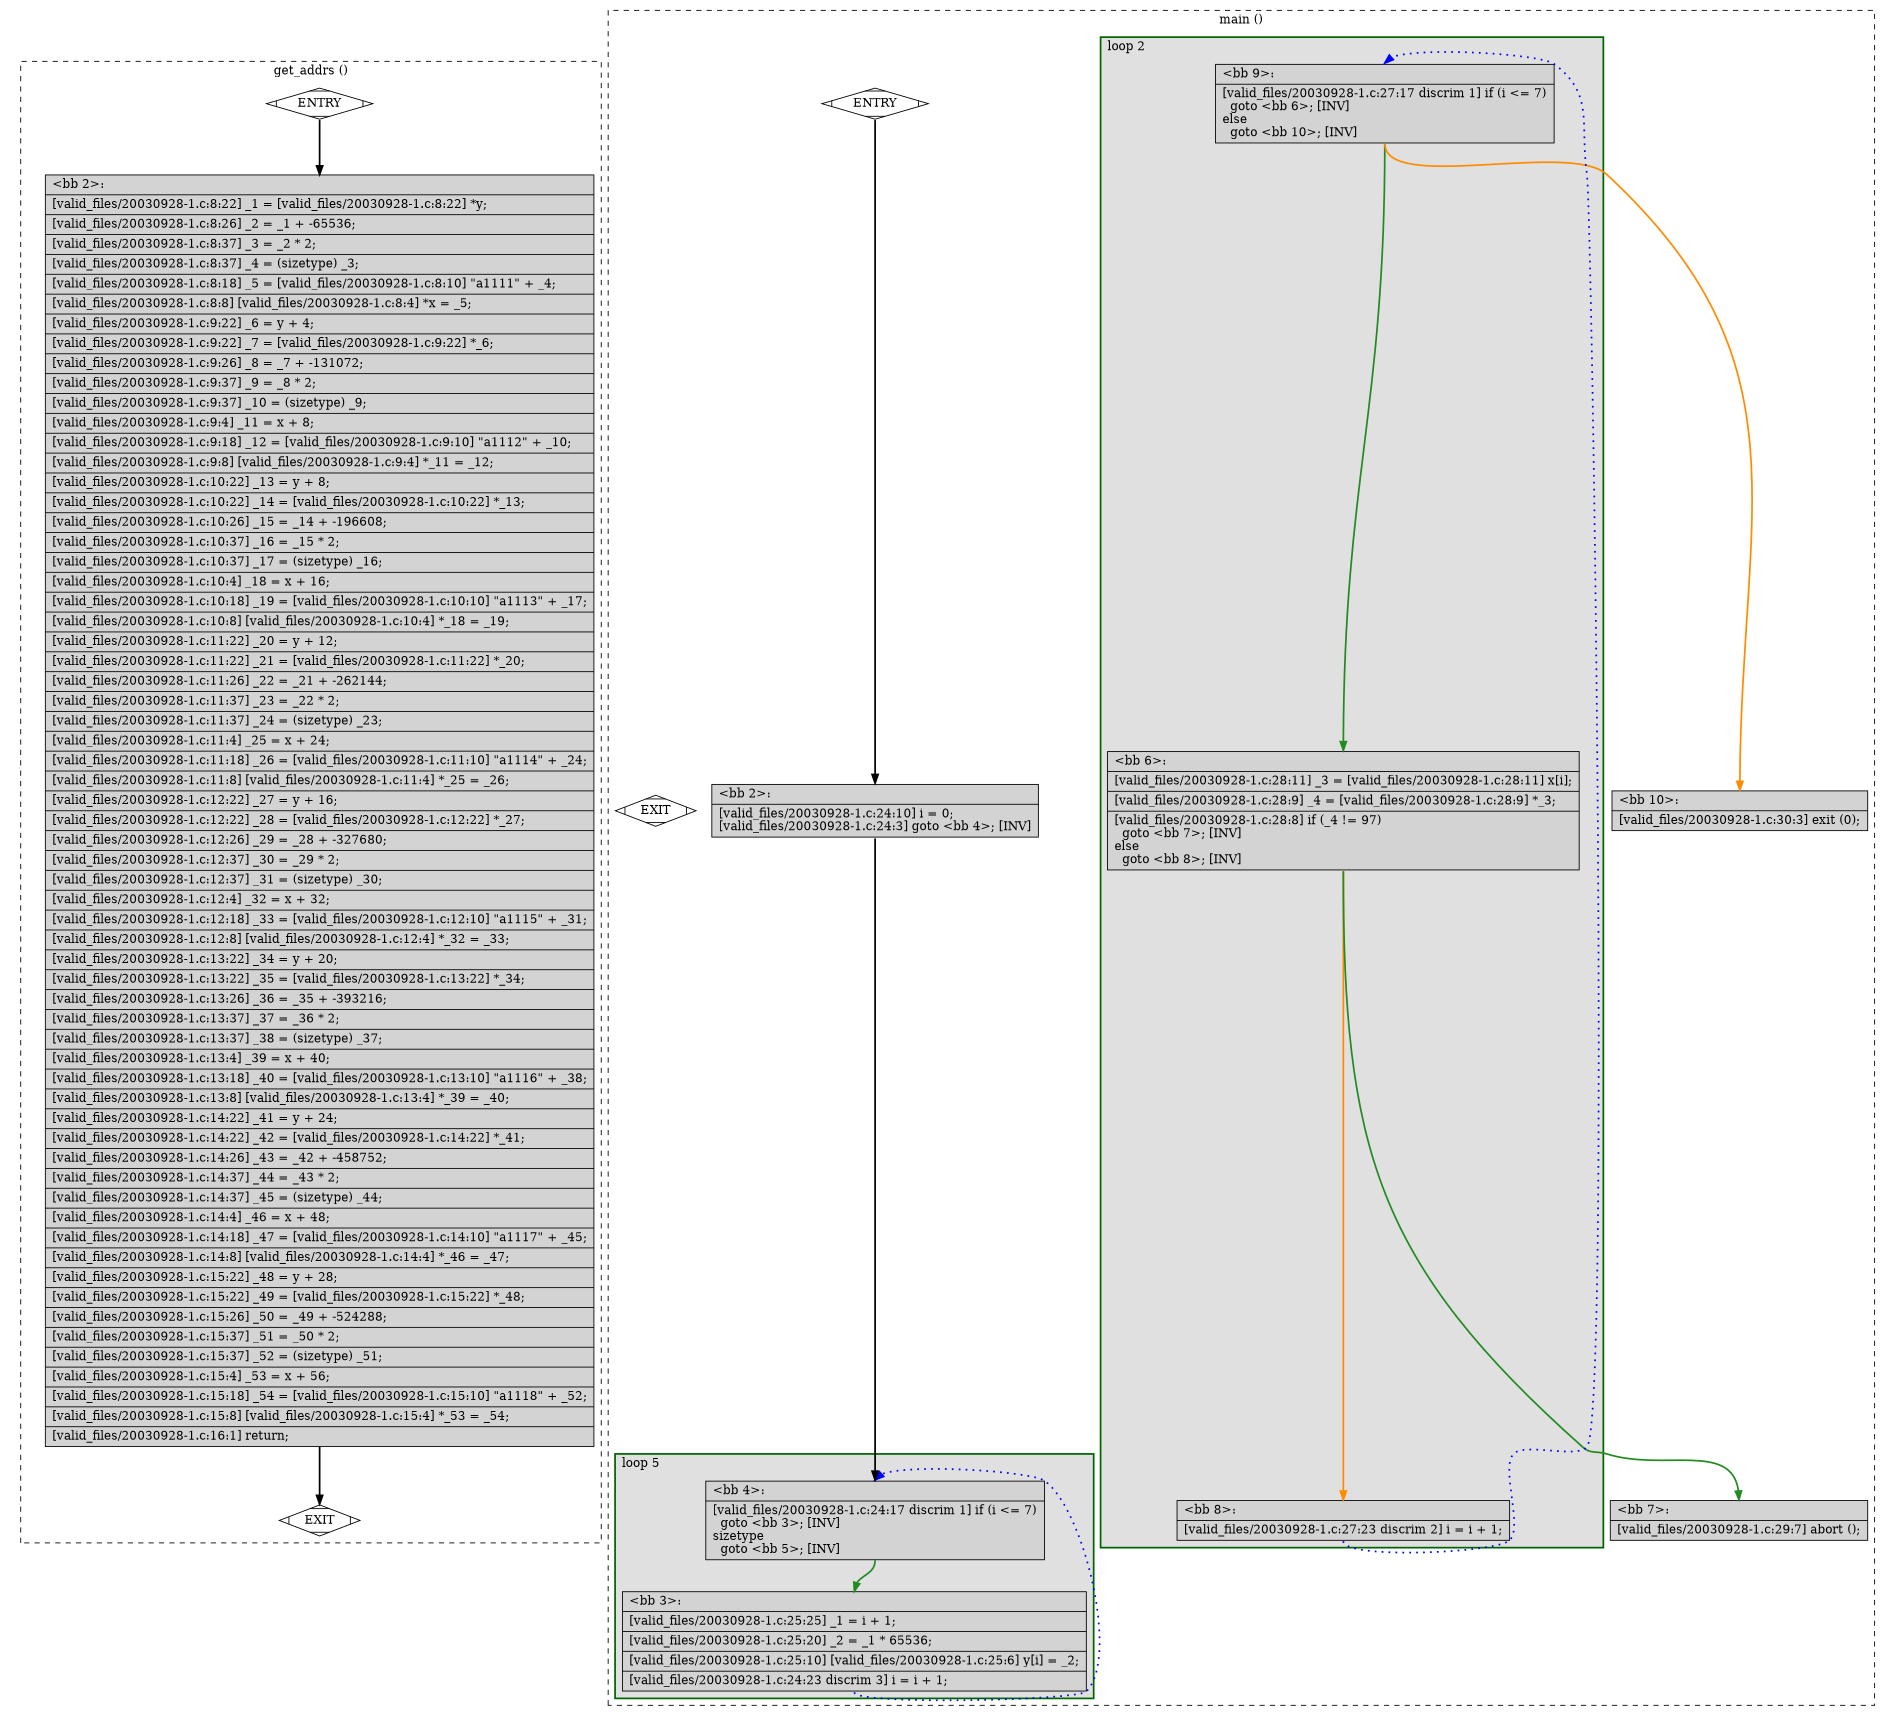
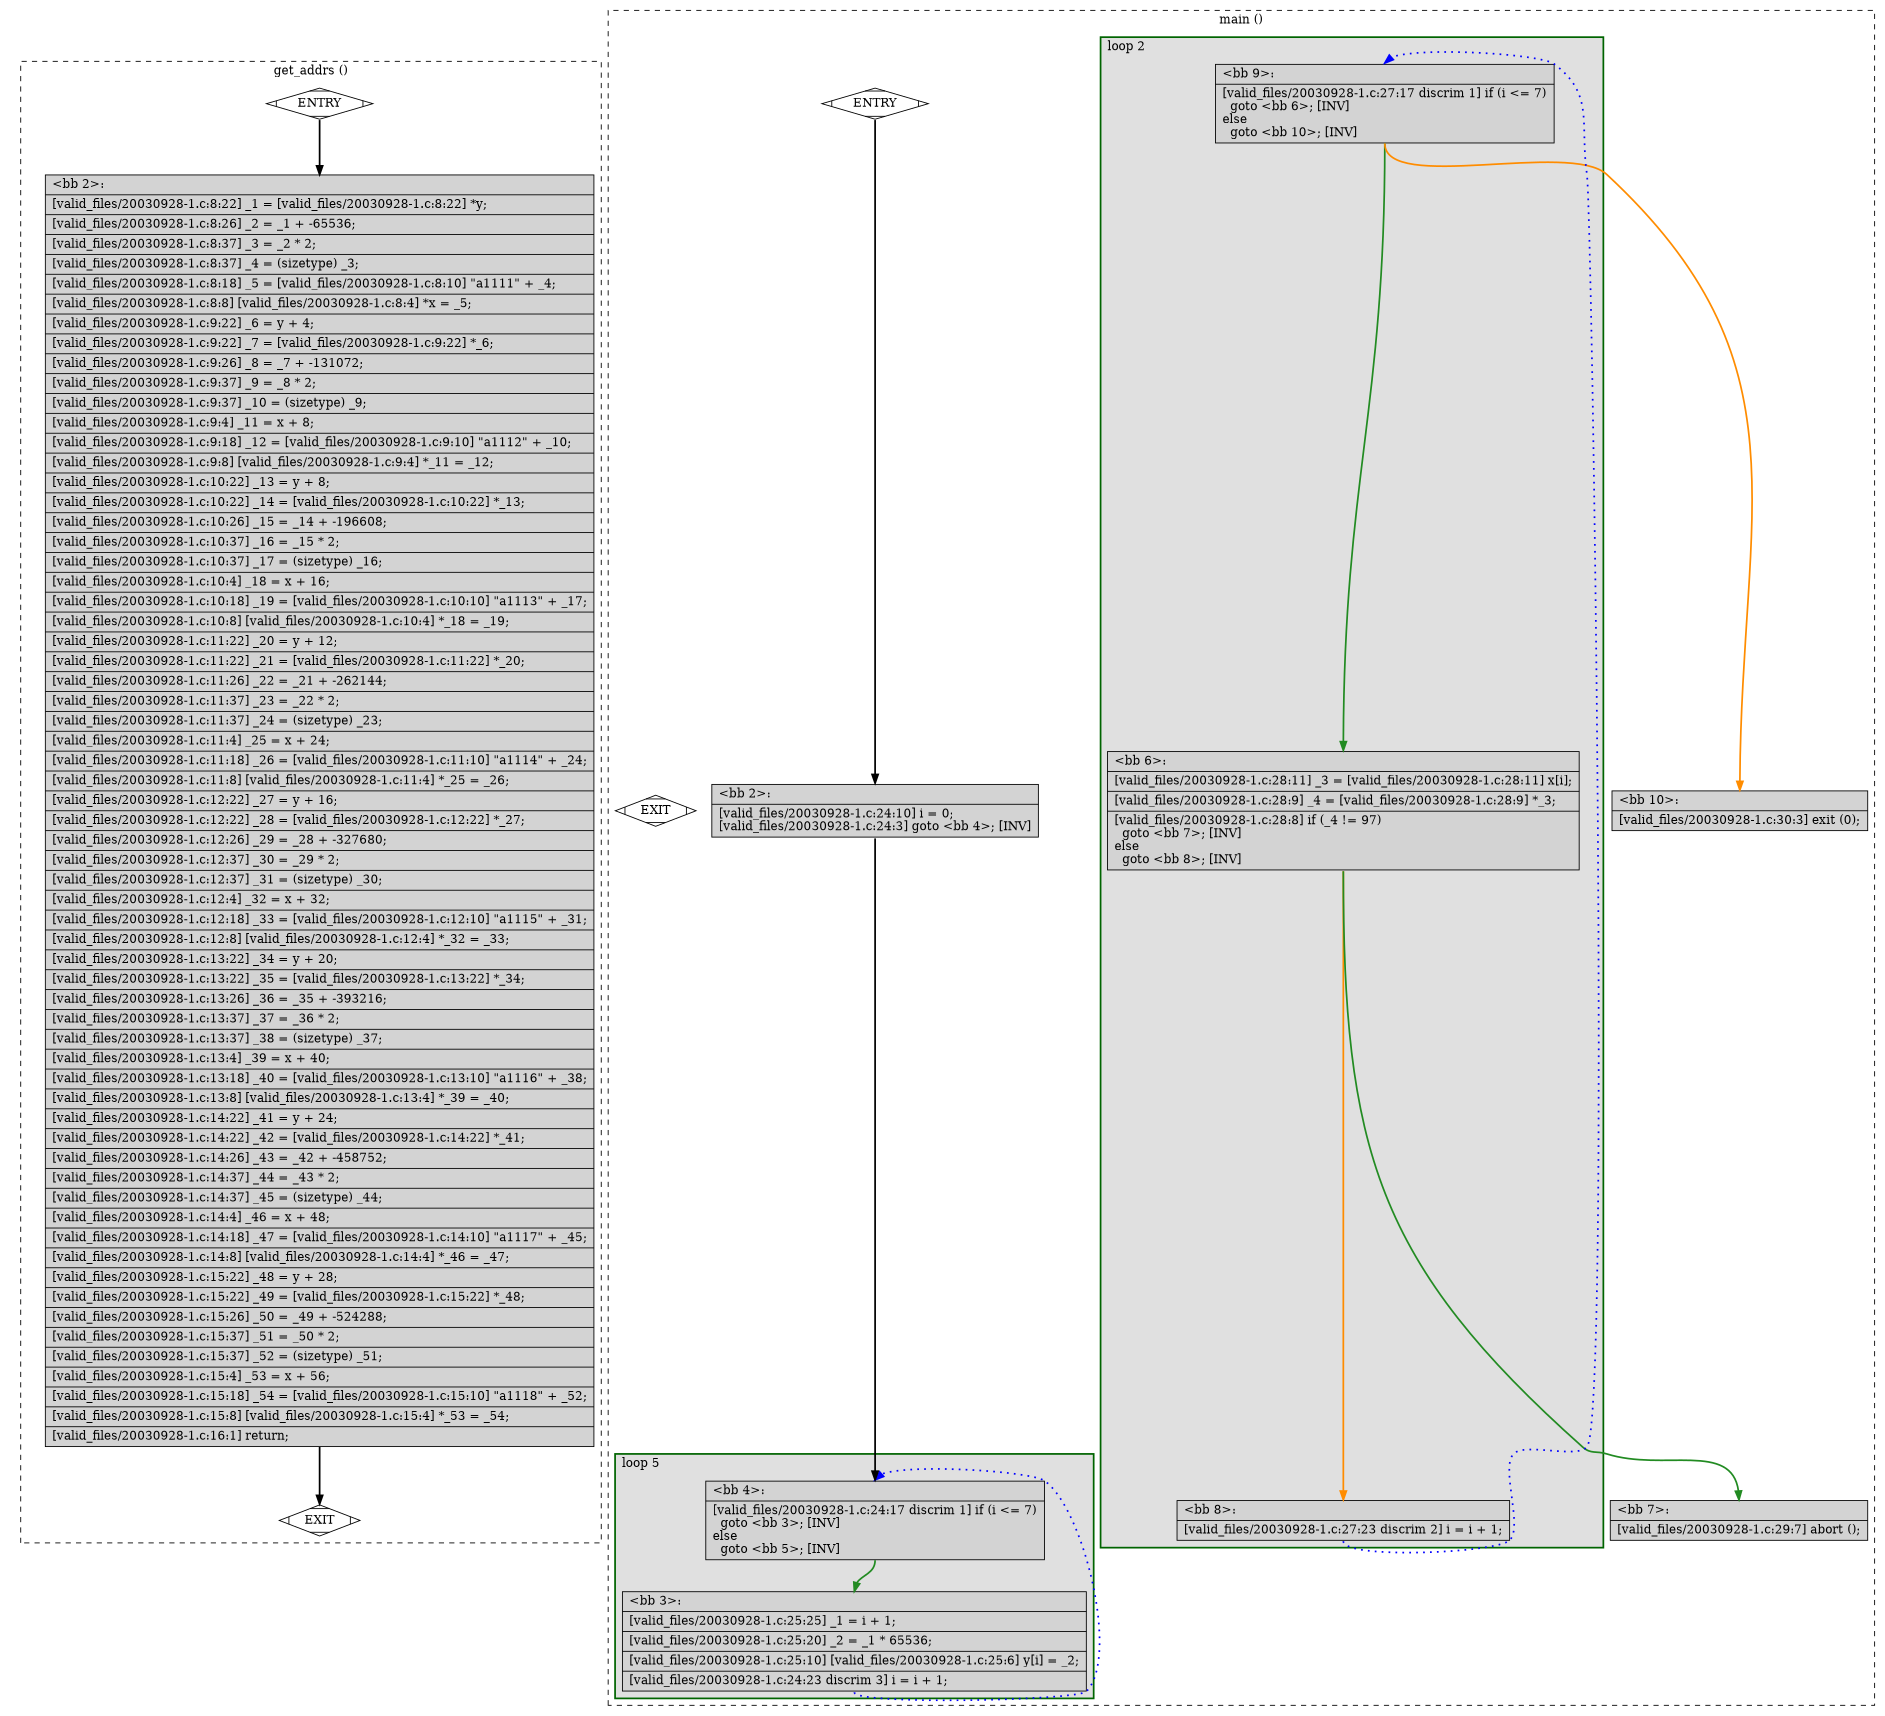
  digraph {
    node [fillcolor=lightgrey shape=record style=filled]
    edge [constraint=true headport=n style="solid,bold" tailport=s color=black weight=10]
    n1 [fillcolor=white label=ENTRY shape=Mdiamond]
    n2 [fillcolor=white label=EXIT shape=Mdiamond]
    n3 [label="{\<bb\ 2\>:\l|[valid_files/20030928-1.c:8:22]\ _1\ =\ [valid_files/20030928-1.c:8:22]\ *y;\l|[valid_files/20030928-1.c:8:26]\ _2\ =\ _1\ +\ -65536;\l|[valid_files/20030928-1.c:8:37]\ _3\ =\ _2\ *\ 2;\l|[valid_files/20030928-1.c:8:37]\ _4\ =\ (sizetype)\ _3;\l|[valid_files/20030928-1.c:8:18]\ _5\ =\ [valid_files/20030928-1.c:8:10]\ \"a1111\"\ +\ _4;\l|[valid_files/20030928-1.c:8:8]\ [valid_files/20030928-1.c:8:4]\ *x\ =\ _5;\l|[valid_files/20030928-1.c:9:22]\ _6\ =\ y\ +\ 4;\l|[valid_files/20030928-1.c:9:22]\ _7\ =\ [valid_files/20030928-1.c:9:22]\ *_6;\l|[valid_files/20030928-1.c:9:26]\ _8\ =\ _7\ +\ -131072;\l|[valid_files/20030928-1.c:9:37]\ _9\ =\ _8\ *\ 2;\l|[valid_files/20030928-1.c:9:37]\ _10\ =\ (sizetype)\ _9;\l|[valid_files/20030928-1.c:9:4]\ _11\ =\ x\ +\ 8;\l|[valid_files/20030928-1.c:9:18]\ _12\ =\ [valid_files/20030928-1.c:9:10]\ \"a1112\"\ +\ _10;\l|[valid_files/20030928-1.c:9:8]\ [valid_files/20030928-1.c:9:4]\ *_11\ =\ _12;\l|[valid_files/20030928-1.c:10:22]\ _13\ =\ y\ +\ 8;\l|[valid_files/20030928-1.c:10:22]\ _14\ =\ [valid_files/20030928-1.c:10:22]\ *_13;\l|[valid_files/20030928-1.c:10:26]\ _15\ =\ _14\ +\ -196608;\l|[valid_files/20030928-1.c:10:37]\ _16\ =\ _15\ *\ 2;\l|[valid_files/20030928-1.c:10:37]\ _17\ =\ (sizetype)\ _16;\l|[valid_files/20030928-1.c:10:4]\ _18\ =\ x\ +\ 16;\l|[valid_files/20030928-1.c:10:18]\ _19\ =\ [valid_files/20030928-1.c:10:10]\ \"a1113\"\ +\ _17;\l|[valid_files/20030928-1.c:10:8]\ [valid_files/20030928-1.c:10:4]\ *_18\ =\ _19;\l|[valid_files/20030928-1.c:11:22]\ _20\ =\ y\ +\ 12;\l|[valid_files/20030928-1.c:11:22]\ _21\ =\ [valid_files/20030928-1.c:11:22]\ *_20;\l|[valid_files/20030928-1.c:11:26]\ _22\ =\ _21\ +\ -262144;\l|[valid_files/20030928-1.c:11:37]\ _23\ =\ _22\ *\ 2;\l|[valid_files/20030928-1.c:11:37]\ _24\ =\ (sizetype)\ _23;\l|[valid_files/20030928-1.c:11:4]\ _25\ =\ x\ +\ 24;\l|[valid_files/20030928-1.c:11:18]\ _26\ =\ [valid_files/20030928-1.c:11:10]\ \"a1114\"\ +\ _24;\l|[valid_files/20030928-1.c:11:8]\ [valid_files/20030928-1.c:11:4]\ *_25\ =\ _26;\l|[valid_files/20030928-1.c:12:22]\ _27\ =\ y\ +\ 16;\l|[valid_files/20030928-1.c:12:22]\ _28\ =\ [valid_files/20030928-1.c:12:22]\ *_27;\l|[valid_files/20030928-1.c:12:26]\ _29\ =\ _28\ +\ -327680;\l|[valid_files/20030928-1.c:12:37]\ _30\ =\ _29\ *\ 2;\l|[valid_files/20030928-1.c:12:37]\ _31\ =\ (sizetype)\ _30;\l|[valid_files/20030928-1.c:12:4]\ _32\ =\ x\ +\ 32;\l|[valid_files/20030928-1.c:12:18]\ _33\ =\ [valid_files/20030928-1.c:12:10]\ \"a1115\"\ +\ _31;\l|[valid_files/20030928-1.c:12:8]\ [valid_files/20030928-1.c:12:4]\ *_32\ =\ _33;\l|[valid_files/20030928-1.c:13:22]\ _34\ =\ y\ +\ 20;\l|[valid_files/20030928-1.c:13:22]\ _35\ =\ [valid_files/20030928-1.c:13:22]\ *_34;\l|[valid_files/20030928-1.c:13:26]\ _36\ =\ _35\ +\ -393216;\l|[valid_files/20030928-1.c:13:37]\ _37\ =\ _36\ *\ 2;\l|[valid_files/20030928-1.c:13:37]\ _38\ =\ (sizetype)\ _37;\l|[valid_files/20030928-1.c:13:4]\ _39\ =\ x\ +\ 40;\l|[valid_files/20030928-1.c:13:18]\ _40\ =\ [valid_files/20030928-1.c:13:10]\ \"a1116\"\ +\ _38;\l|[valid_files/20030928-1.c:13:8]\ [valid_files/20030928-1.c:13:4]\ *_39\ =\ _40;\l|[valid_files/20030928-1.c:14:22]\ _41\ =\ y\ +\ 24;\l|[valid_files/20030928-1.c:14:22]\ _42\ =\ [valid_files/20030928-1.c:14:22]\ *_41;\l|[valid_files/20030928-1.c:14:26]\ _43\ =\ _42\ +\ -458752;\l|[valid_files/20030928-1.c:14:37]\ _44\ =\ _43\ *\ 2;\l|[valid_files/20030928-1.c:14:37]\ _45\ =\ (sizetype)\ _44;\l|[valid_files/20030928-1.c:14:4]\ _46\ =\ x\ +\ 48;\l|[valid_files/20030928-1.c:14:18]\ _47\ =\ [valid_files/20030928-1.c:14:10]\ \"a1117\"\ +\ _45;\l|[valid_files/20030928-1.c:14:8]\ [valid_files/20030928-1.c:14:4]\ *_46\ =\ _47;\l|[valid_files/20030928-1.c:15:22]\ _48\ =\ y\ +\ 28;\l|[valid_files/20030928-1.c:15:22]\ _49\ =\ [valid_files/20030928-1.c:15:22]\ *_48;\l|[valid_files/20030928-1.c:15:26]\ _50\ =\ _49\ +\ -524288;\l|[valid_files/20030928-1.c:15:37]\ _51\ =\ _50\ *\ 2;\l|[valid_files/20030928-1.c:15:37]\ _52\ =\ (sizetype)\ _51;\l|[valid_files/20030928-1.c:15:4]\ _53\ =\ x\ +\ 56;\l|[valid_files/20030928-1.c:15:18]\ _54\ =\ [valid_files/20030928-1.c:15:10]\ \"a1118\"\ +\ _52;\l|[valid_files/20030928-1.c:15:8]\ [valid_files/20030928-1.c:15:4]\ *_53\ =\ _54;\l|[valid_files/20030928-1.c:16:1]\ return;\l}"]
    n4 [label="{\<bb\ 9\>:\l|[valid_files/20030928-1.c:27:17\ discrim\ 1]\ if\ (i\ \<=\ 7)\l\ \ goto\ \<bb\ 6\>;\ [INV]\lelse\l\ \ goto\ \<bb\ 10\>;\ [INV]\l}"]
    n5 [label="{\<bb\ 6\>:\l|[valid_files/20030928-1.c:28:11]\ _3\ =\ [valid_files/20030928-1.c:28:11]\ x[i];\l|[valid_files/20030928-1.c:28:9]\ _4\ =\ [valid_files/20030928-1.c:28:9]\ *_3;\l|[valid_files/20030928-1.c:28:8]\ if\ (_4\ !=\ 97)\l\ \ goto\ \<bb\ 7\>;\ [INV]\lelse\l\ \ goto\ \<bb\ 8\>;\ [INV]\l}"]
    n6 [label="{\<bb\ 8\>:\l|[valid_files/20030928-1.c:27:23\ discrim\ 2]\ i\ =\ i\ +\ 1;\l}"]
-   n7 [label="{\<bb\ 4\>:\l|[valid_files/20030928-1.c:24:17\ discrim\ 1]\ if\ (i\ \<=\ 7)\l\ \ goto\ \<bb\ 3\>;\ [INV]\lsizetype\l\ \ goto\ \<bb\ 5\>;\ [INV]\l}"]
+   n7 [label="{\<bb\ 4\>:\l|[valid_files/20030928-1.c:24:17\ discrim\ 1]\ if\ (i\ \<=\ 7)\l\ \ goto\ \<bb\ 3\>;\ [INV]\lelse\l\ \ goto\ \<bb\ 5\>;\ [INV]\l}"]
    n8 [label="{\<bb\ 3\>:\l|[valid_files/20030928-1.c:25:25]\ _1\ =\ i\ +\ 1;\l|[valid_files/20030928-1.c:25:20]\ _2\ =\ _1\ *\ 65536;\l|[valid_files/20030928-1.c:25:10]\ [valid_files/20030928-1.c:25:6]\ y[i]\ =\ _2;\l|[valid_files/20030928-1.c:24:23\ discrim\ 3]\ i\ =\ i\ +\ 1;\l}"]
    n9 [label="{\<bb\ 10\>:\l|[valid_files/20030928-1.c:30:3]\ exit\ (0);\l}"]
    n10 [label="{\<bb\ 7\>:\l|[valid_files/20030928-1.c:29:7]\ abort\ ();\l}"]
    n11 [fillcolor=white label=ENTRY shape=Mdiamond]
    n12 [fillcolor=white label=EXIT shape=Mdiamond]
    n13 [label="{\<bb\ 2\>:\l|[valid_files/20030928-1.c:24:10]\ i\ =\ 0;\l[valid_files/20030928-1.c:24:3]\ goto\ \<bb\ 4\>;\ [INV]\l}"]
    subgraph cluster_1 {
      color=black
      label="get_addrs ()"
      style=dashed
      n1
      n2
      n3
    }
    subgraph cluster_2 {
      color=black
      label="main ()"
      style=dashed
      n9
      n10
      n11
      n12
      n13
      subgraph cluster_3 {
        color=darkgreen
        fillcolor=grey88
        label="loop 2"
        labeljust=l
        penwidth=2
        style=filled
        n4
        n5
        n6
      }
      subgraph cluster_4 {
        color=darkgreen
        fillcolor=grey88
        label="loop 5"
        labeljust=l
        penwidth=2
        style=filled
        n7
        n8
      }
    }
    n1 -> n2 [style=invis color="" weight=""]
    n1 -> n3 [weight=100]
    n3 -> n2
    n4 -> n5 [color=forestgreen]
    n4 -> n9 [color=darkorange]
    n5 -> n6 [color=darkorange]
    n5 -> n10 [color=forestgreen]
    n6 -> n4 [color=blue constraint=false style="dotted,bold"]
    n7 -> n8 [color=forestgreen]
    n8 -> n7 [color=blue constraint=false style="dotted,bold"]
    n11 -> n12 [style=invis color="" weight=""]
    n11 -> n13 [weight=100]
    n13 -> n7 [weight=100]
  }
